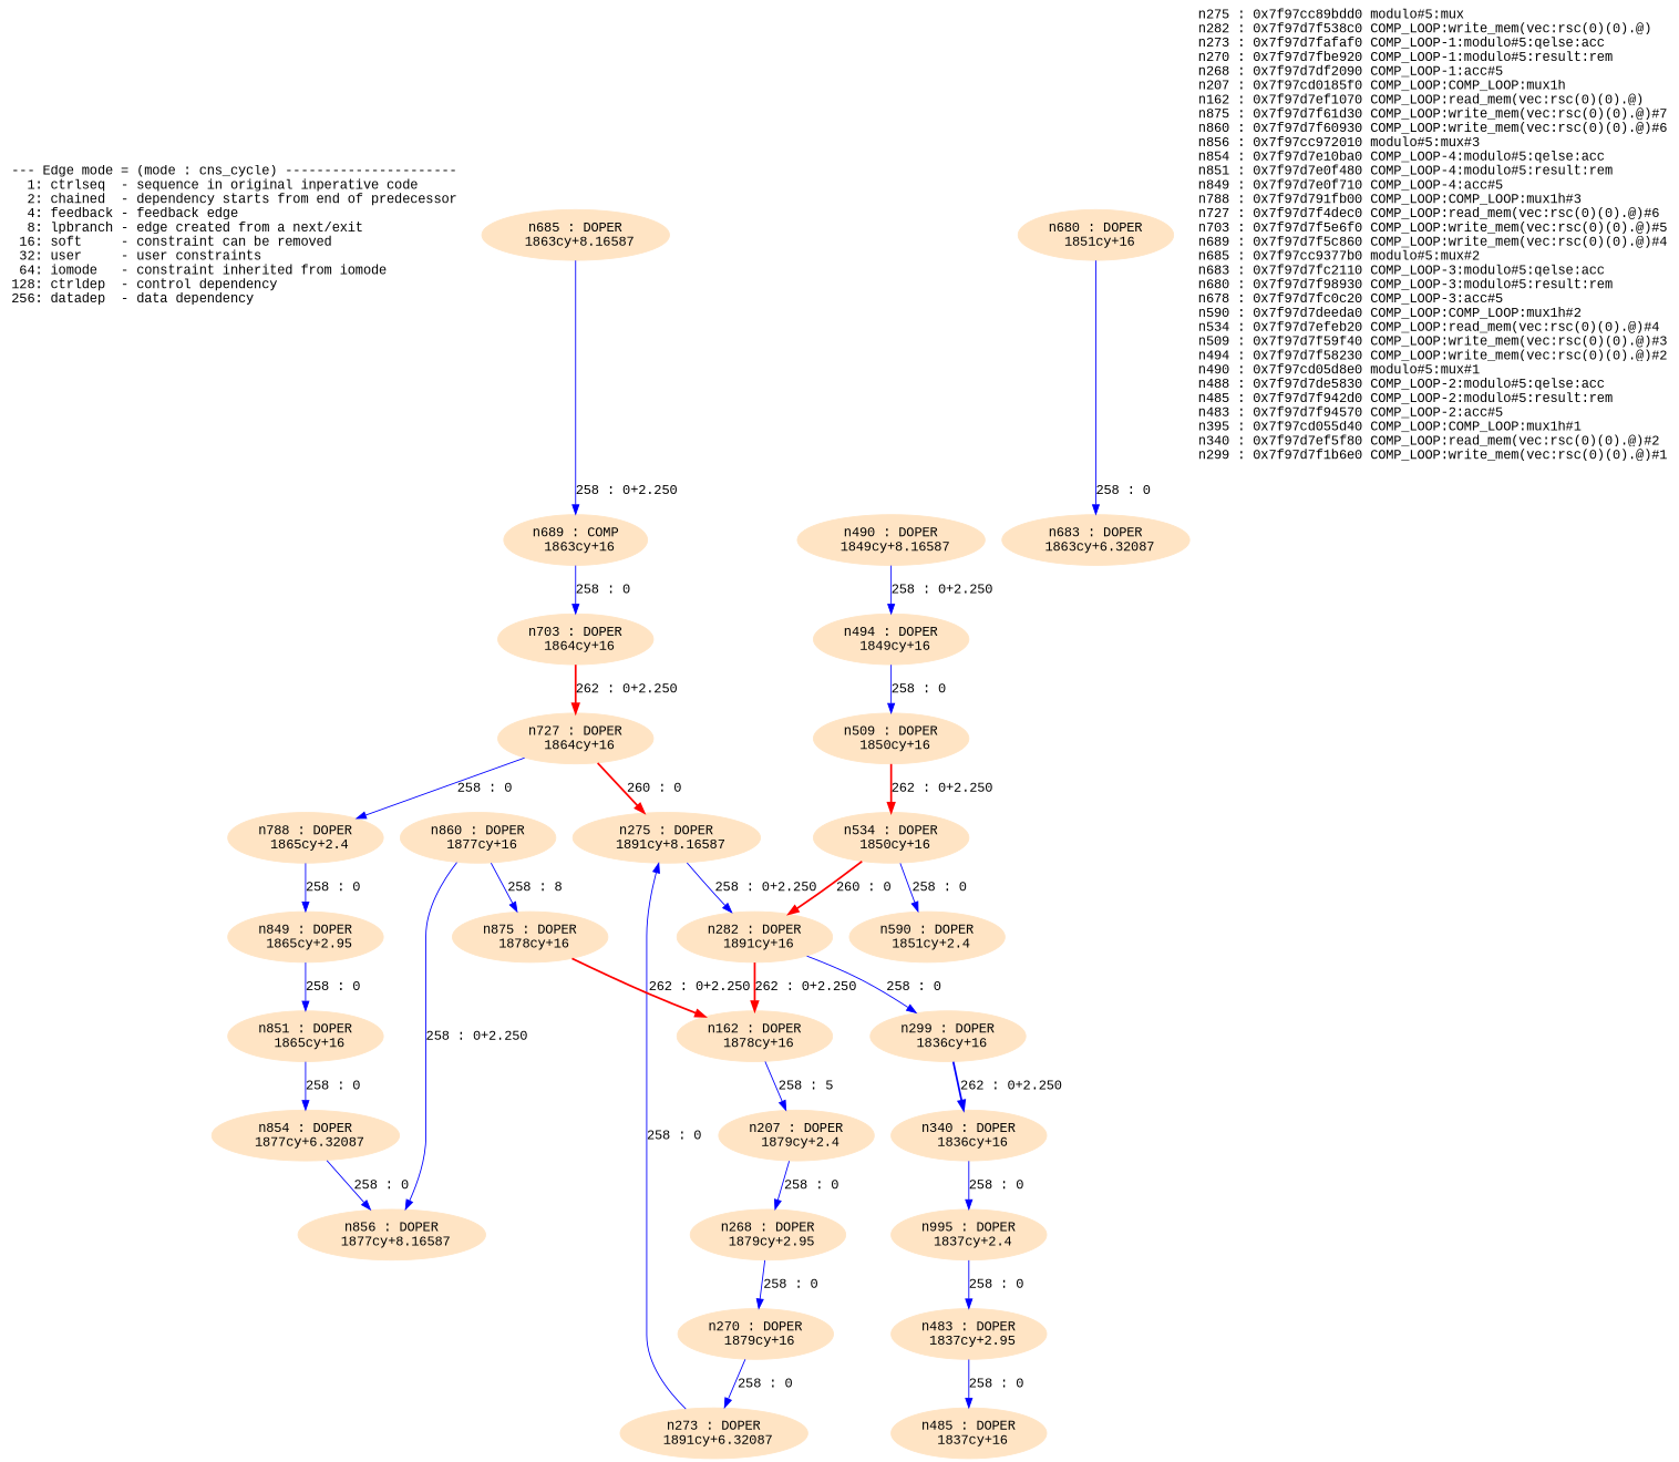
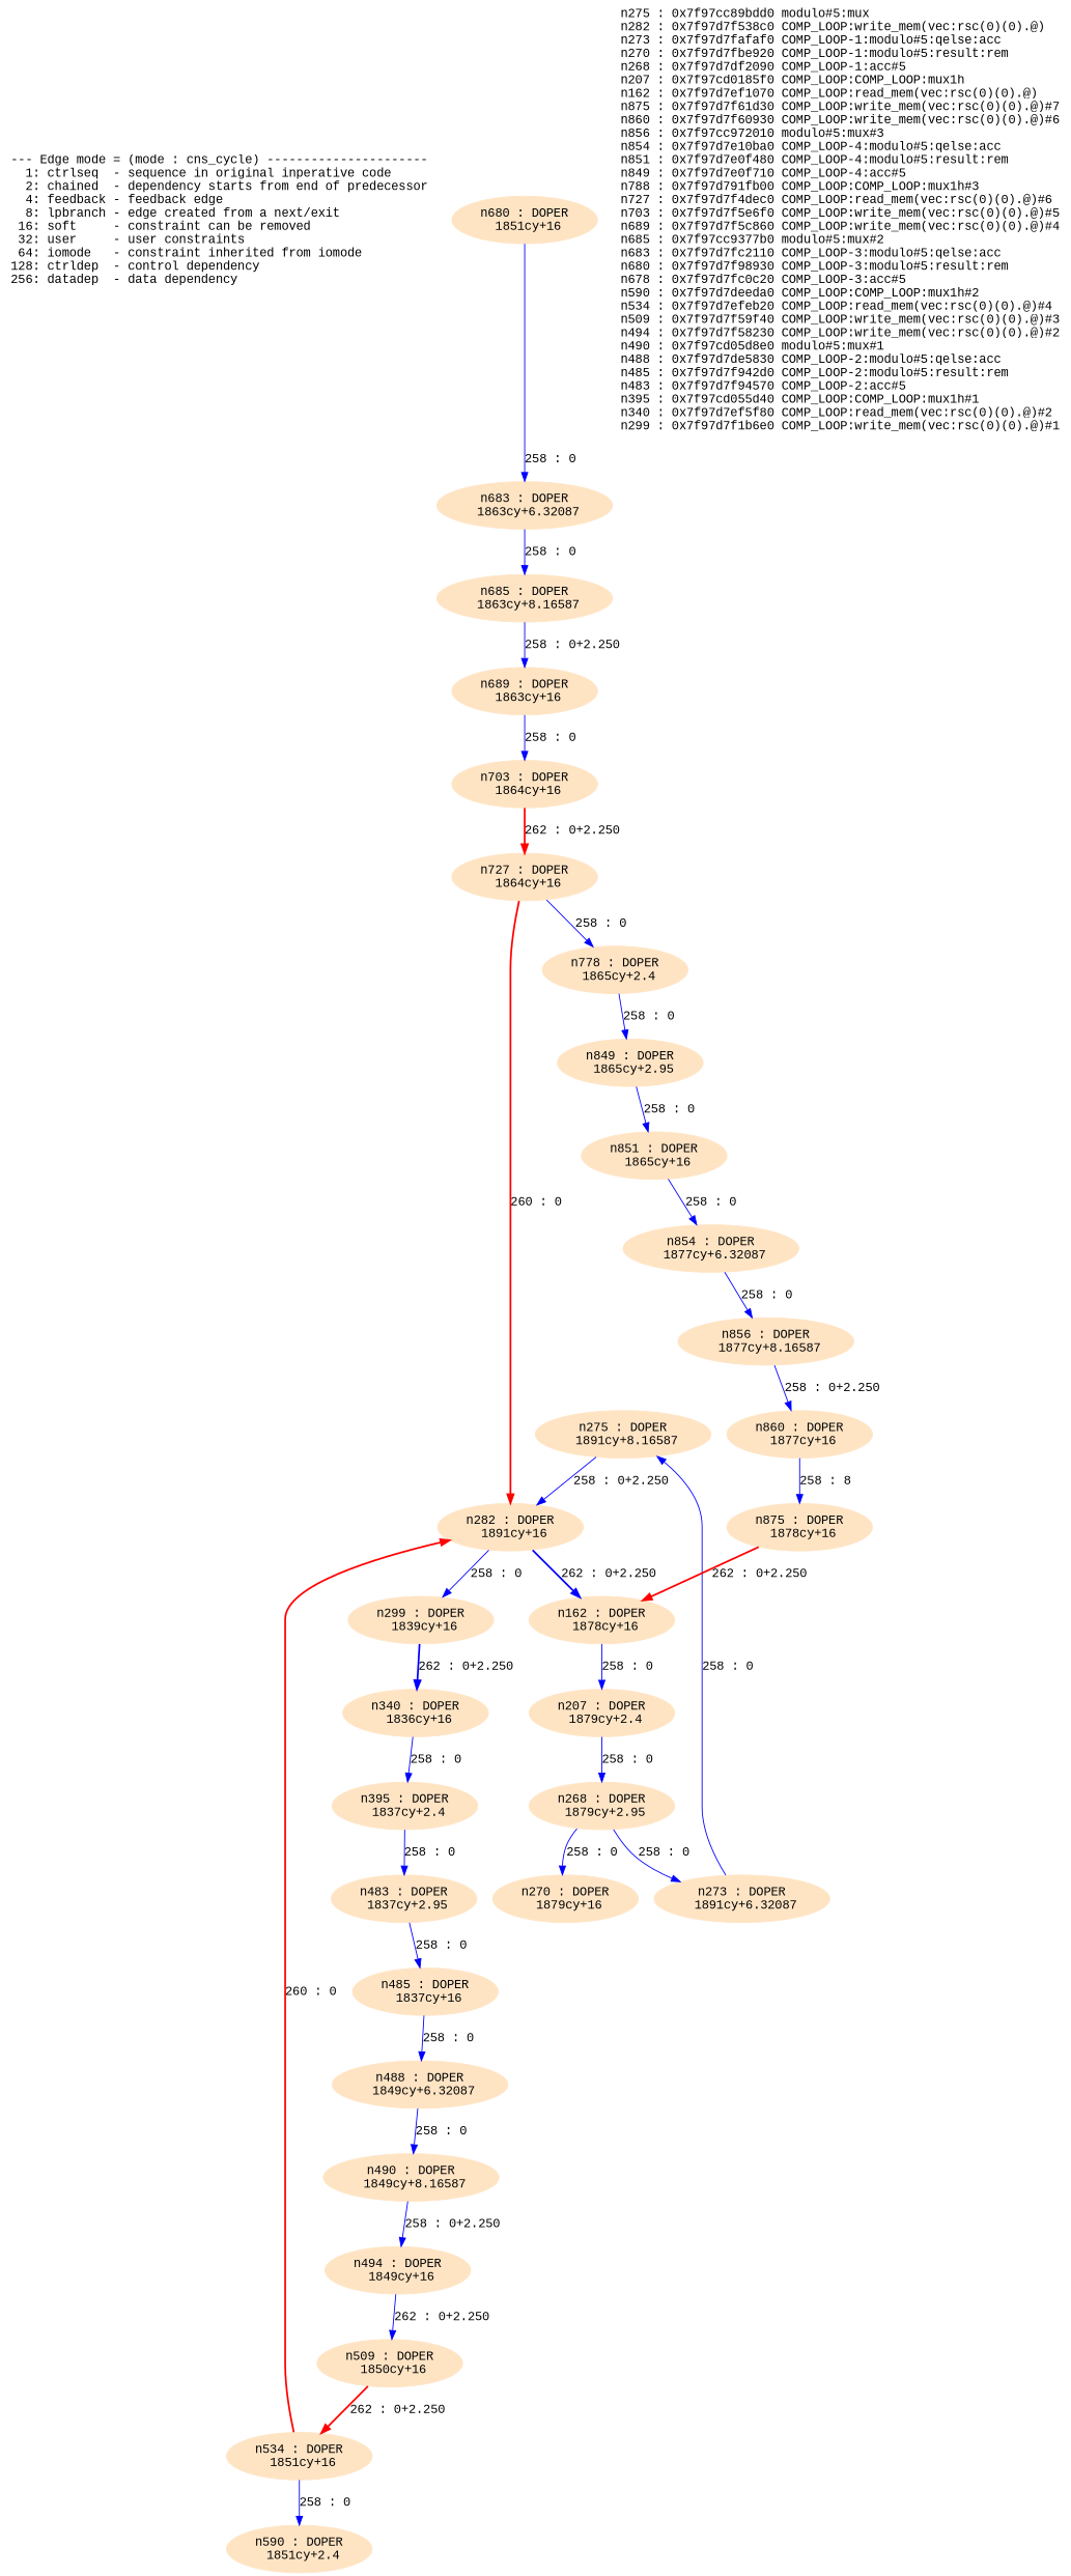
  digraph {
    fontname="Liberation Mono"
    node [fontname="Liberation Mono" shape=ellipse color=bisque style=filled]
    edge [color=blue fontname="Liberation Mono"]
    n1 [label="--- Edge mode = (mode : cns_cycle) ----------------------\l  1: ctrlseq  - sequence in original inperative code     \l  2: chained  - dependency starts from end of predecessor\l  4: feedback - feedback edge                            \l  8: lpbranch - edge created from a next/exit            \l 16: soft     - constraint can be removed                \l 32: user     - user constraints                         \l 64: iomode   - constraint inherited from iomode         \l128: ctrldep  - control dependency                       \l256: datadep  - data dependency                          \l" labeljust=left shape=none color="" style=""]
    n2 [label="n275 : DOPER\n 1891cy+8.16587\n"]
    n3 [label="n282 : DOPER\n 1891cy+16\n"]
    n4 [label="n162 : DOPER\n 1878cy+16\n"]
-   n5 [label="n299 : DOPER\n 1836cy+16\n"]
+   n5 [label="n299 : DOPER\n 1839cy+16\n"]
    n6 [label="n207 : DOPER\n 1879cy+2.4\n"]
    n7 [label="n340 : DOPER\n 1836cy+16\n"]
    n8 [label="n273 : DOPER\n 1891cy+6.32087\n"]
    n9 [label="n270 : DOPER\n 1879cy+16\n"]
    n10 [label="n268 : DOPER\n 1879cy+2.95\n"]
    n11 [label="n875 : DOPER\n 1878cy+16\n"]
    n12 [label="n860 : DOPER\n 1877cy+16\n"]
    n13 [label="n856 : DOPER\n 1877cy+8.16587\n"]
    n14 [label="n854 : DOPER\n 1877cy+6.32087\n"]
    n15 [label="n851 : DOPER\n 1865cy+16\n"]
    n16 [label="n849 : DOPER\n 1865cy+2.95\n"]
-   n17 [label="n788 : DOPER\n 1865cy+2.4\n"]
+   n17 [label="n778 : DOPER\n 1865cy+2.4\n"]
    n18 [label="n727 : DOPER\n 1864cy+16\n"]
    n19 [label="n703 : DOPER\n 1864cy+16\n"]
-   n20 [label="n689 : COMP\n 1863cy+16\n"]
+   n20 [label="n689 : DOPER\n 1863cy+16\n"]
    n21 [label="n685 : DOPER\n 1863cy+8.16587\n"]
    n22 [label="n683 : DOPER\n 1863cy+6.32087\n"]
    n23 [label="n680 : DOPER\n 1851cy+16\n"]
    n24 [label="n590 : DOPER\n 1851cy+2.4\n"]
-   n25 [label="n534 : DOPER\n 1850cy+16\n"]
+   n25 [label="n534 : DOPER\n 1851cy+16\n"]
    n26 [label="n509 : DOPER\n 1850cy+16\n"]
    n27 [label="n494 : DOPER\n 1849cy+16\n"]
    n28 [label="n490 : DOPER\n 1849cy+8.16587\n"]
+   n29 [label="n488 : DOPER\n 1849cy+6.32087\n"]
    n30 [label="n485 : DOPER\n 1837cy+16\n"]
    n31 [label="n483 : DOPER\n 1837cy+2.95\n"]
-   n32 [label="n995 : DOPER\n 1837cy+2.4\n"]
+   n32 [label="n395 : DOPER\n 1837cy+2.4\n"]
    n33 [label="n275 : 0x7f97cc89bdd0 modulo#5:mux\ln282 : 0x7f97d7f538c0 COMP_LOOP:write_mem(vec:rsc(0)(0).@)\ln273 : 0x7f97d7fafaf0 COMP_LOOP-1:modulo#5:qelse:acc\ln270 : 0x7f97d7fbe920 COMP_LOOP-1:modulo#5:result:rem\ln268 : 0x7f97d7df2090 COMP_LOOP-1:acc#5\ln207 : 0x7f97cd0185f0 COMP_LOOP:COMP_LOOP:mux1h\ln162 : 0x7f97d7ef1070 COMP_LOOP:read_mem(vec:rsc(0)(0).@)\ln875 : 0x7f97d7f61d30 COMP_LOOP:write_mem(vec:rsc(0)(0).@)#7\ln860 : 0x7f97d7f60930 COMP_LOOP:write_mem(vec:rsc(0)(0).@)#6\ln856 : 0x7f97cc972010 modulo#5:mux#3\ln854 : 0x7f97d7e10ba0 COMP_LOOP-4:modulo#5:qelse:acc\ln851 : 0x7f97d7e0f480 COMP_LOOP-4:modulo#5:result:rem\ln849 : 0x7f97d7e0f710 COMP_LOOP-4:acc#5\ln788 : 0x7f97d791fb00 COMP_LOOP:COMP_LOOP:mux1h#3\ln727 : 0x7f97d7f4dec0 COMP_LOOP:read_mem(vec:rsc(0)(0).@)#6\ln703 : 0x7f97d7f5e6f0 COMP_LOOP:write_mem(vec:rsc(0)(0).@)#5\ln689 : 0x7f97d7f5c860 COMP_LOOP:write_mem(vec:rsc(0)(0).@)#4\ln685 : 0x7f97cc9377b0 modulo#5:mux#2\ln683 : 0x7f97d7fc2110 COMP_LOOP-3:modulo#5:qelse:acc\ln680 : 0x7f97d7f98930 COMP_LOOP-3:modulo#5:result:rem\ln678 : 0x7f97d7fc0c20 COMP_LOOP-3:acc#5\ln590 : 0x7f97d7deeda0 COMP_LOOP:COMP_LOOP:mux1h#2\ln534 : 0x7f97d7efeb20 COMP_LOOP:read_mem(vec:rsc(0)(0).@)#4\ln509 : 0x7f97d7f59f40 COMP_LOOP:write_mem(vec:rsc(0)(0).@)#3\ln494 : 0x7f97d7f58230 COMP_LOOP:write_mem(vec:rsc(0)(0).@)#2\ln490 : 0x7f97cd05d8e0 modulo#5:mux#1\ln488 : 0x7f97d7de5830 COMP_LOOP-2:modulo#5:qelse:acc\ln485 : 0x7f97d7f942d0 COMP_LOOP-2:modulo#5:result:rem\ln483 : 0x7f97d7f94570 COMP_LOOP-2:acc#5\ln395 : 0x7f97cd055d40 COMP_LOOP:COMP_LOOP:mux1h#1\ln340 : 0x7f97d7ef5f80 COMP_LOOP:read_mem(vec:rsc(0)(0).@)#2\ln299 : 0x7f97d7f1b6e0 COMP_LOOP:write_mem(vec:rsc(0)(0).@)#1\l" labeljust=left shape=none color="" style=""]
    n2 -> n3 [label="258 : 0+2.250"]
-   n3 -> n4 [color=red label="262 : 0+2.250" style=bold]
+   n3 -> n4 [label="262 : 0+2.250" style=bold]
    n3 -> n5 [label="258 : 0"]
-   n4 -> n6 [label="258 : 5"]
+   n4 -> n6 [label="258 : 0"]
    n5 -> n7 [label="262 : 0+2.250" style=bold]
    n6 -> n10 [label="258 : 0"]
    n7 -> n32 [label="258 : 0"]
    n8 -> n2 [label="258 : 0"]
-   n9 -> n8 [label="258 : 0"]
+   n10 -> n8 [label="258 : 0"]
    n10 -> n9 [label="258 : 0"]
    n11 -> n4 [color=red label="262 : 0+2.250" style=bold]
    n12 -> n11 [label="258 : 8"]
-   n12 -> n13 [label="258 : 0+2.250"]
+   n13 -> n12 [label="258 : 0+2.250"]
    n14 -> n13 [label="258 : 0"]
    n15 -> n14 [label="258 : 0"]
    n16 -> n15 [label="258 : 0"]
    n17 -> n16 [label="258 : 0"]
-   n18 -> n2 [color=red label="260 : 0" style=bold]
+   n18 -> n3 [color=red label="260 : 0" style=bold]
    n18 -> n17 [label="258 : 0"]
    n19 -> n18 [color=red label="262 : 0+2.250" style=bold]
    n20 -> n19 [label="258 : 0"]
    n21 -> n20 [label="258 : 0+2.250"]
+   n22 -> n21 [label="258 : 0"]
    n23 -> n22 [label="258 : 0"]
    n25 -> n3 [color=red label="260 : 0" style=bold]
    n25 -> n24 [label="258 : 0"]
    n26 -> n25 [color=red label="262 : 0+2.250" style=bold]
-   n27 -> n26 [label="258 : 0"]
+   n27 -> n26 [label="262 : 0+2.250"]
    n28 -> n27 [label="258 : 0+2.250"]
+   n29 -> n28 [label="258 : 0"]
+   n30 -> n29 [label="258 : 0"]
    n31 -> n30 [label="258 : 0"]
    n32 -> n31 [label="258 : 0"]
  }
